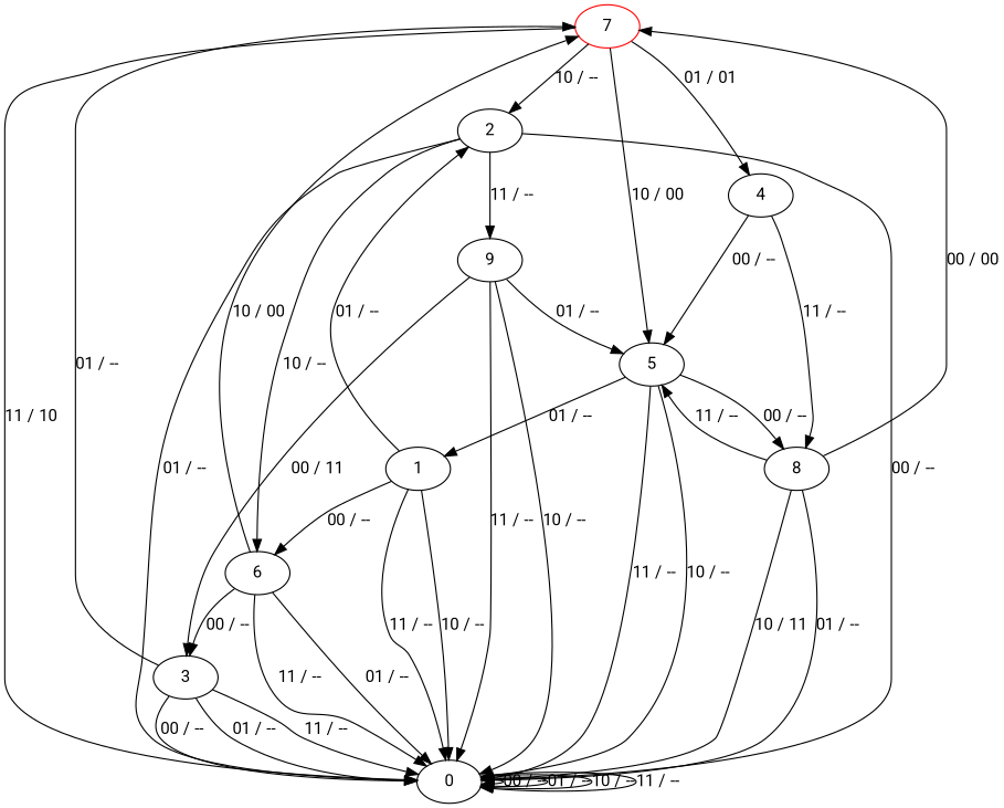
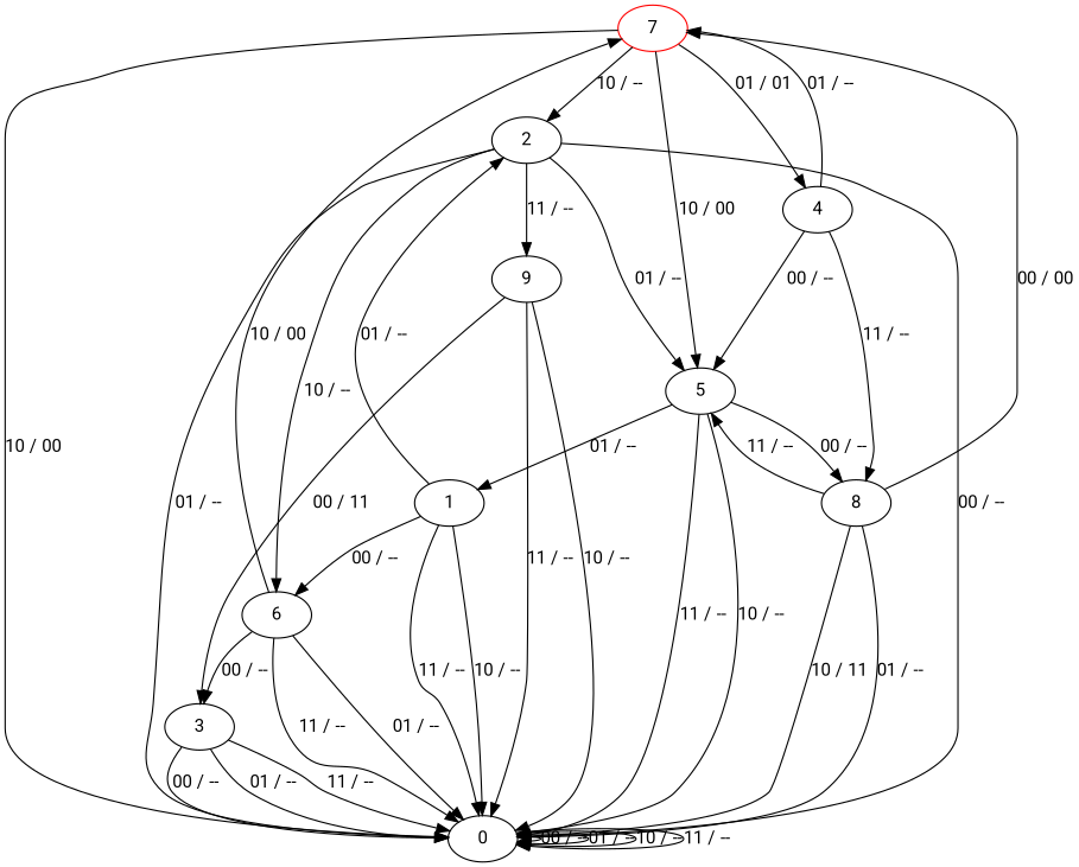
  digraph {
    fontname=Roboto
    node [fontname=Roboto]
    edge [fontname=Roboto]
    7 [color=red]
    0
    2
    4
    5
    6
    9
    8
    1
    3
-   7 -> 0 [label="11 / 10"]
+   7 -> 0 [label="10 / 00"]
    7 -> 2 [label="10 / --"]
    7 -> 4 [label="01 / 01"]
    7 -> 5 [label="10 / 00"]
    0 -> 0 [label="00 / --"]
    0 -> 0 [label="01 / --"]
    0 -> 0 [label="10 / --"]
    0 -> 0 [label="11 / --"]
    2 -> 0 [label="00 / --"]
    2 -> 0 [label="01 / --"]
    2 -> 6 [label="10 / --"]
    2 -> 9 [label="11 / --"]
-   3 -> 7 [label="01 / --"]
+   4 -> 7 [label="01 / --"]
    4 -> 5 [label="00 / --"]
    4 -> 8 [label="11 / --"]
    5 -> 0 [label="10 / --"]
    5 -> 0 [label="11 / --"]
    5 -> 8 [label="00 / --"]
    5 -> 1 [label="01 / --"]
    6 -> 7 [label="10 / 00"]
    6 -> 0 [label="01 / --"]
    6 -> 0 [label="11 / --"]
    6 -> 3 [label="00 / --"]
    9 -> 0 [label="10 / --"]
    9 -> 0 [label="11 / --"]
-   9 -> 5 [label="01 / --"]
+   2 -> 5 [label="01 / --"]
    9 -> 3 [label="00 / 11"]
    8 -> 7 [label="00 / 00"]
    8 -> 0 [label="01 / --"]
    8 -> 0 [label="10 / 11"]
    8 -> 5 [label="11 / --"]
    1 -> 0 [label="10 / --"]
    1 -> 0 [label="11 / --"]
    1 -> 2 [label="01 / --"]
    1 -> 6 [label="00 / --"]
    3 -> 0 [label="00 / --"]
    3 -> 0 [label="01 / --"]
    3 -> 0 [label="11 / --"]
  }
